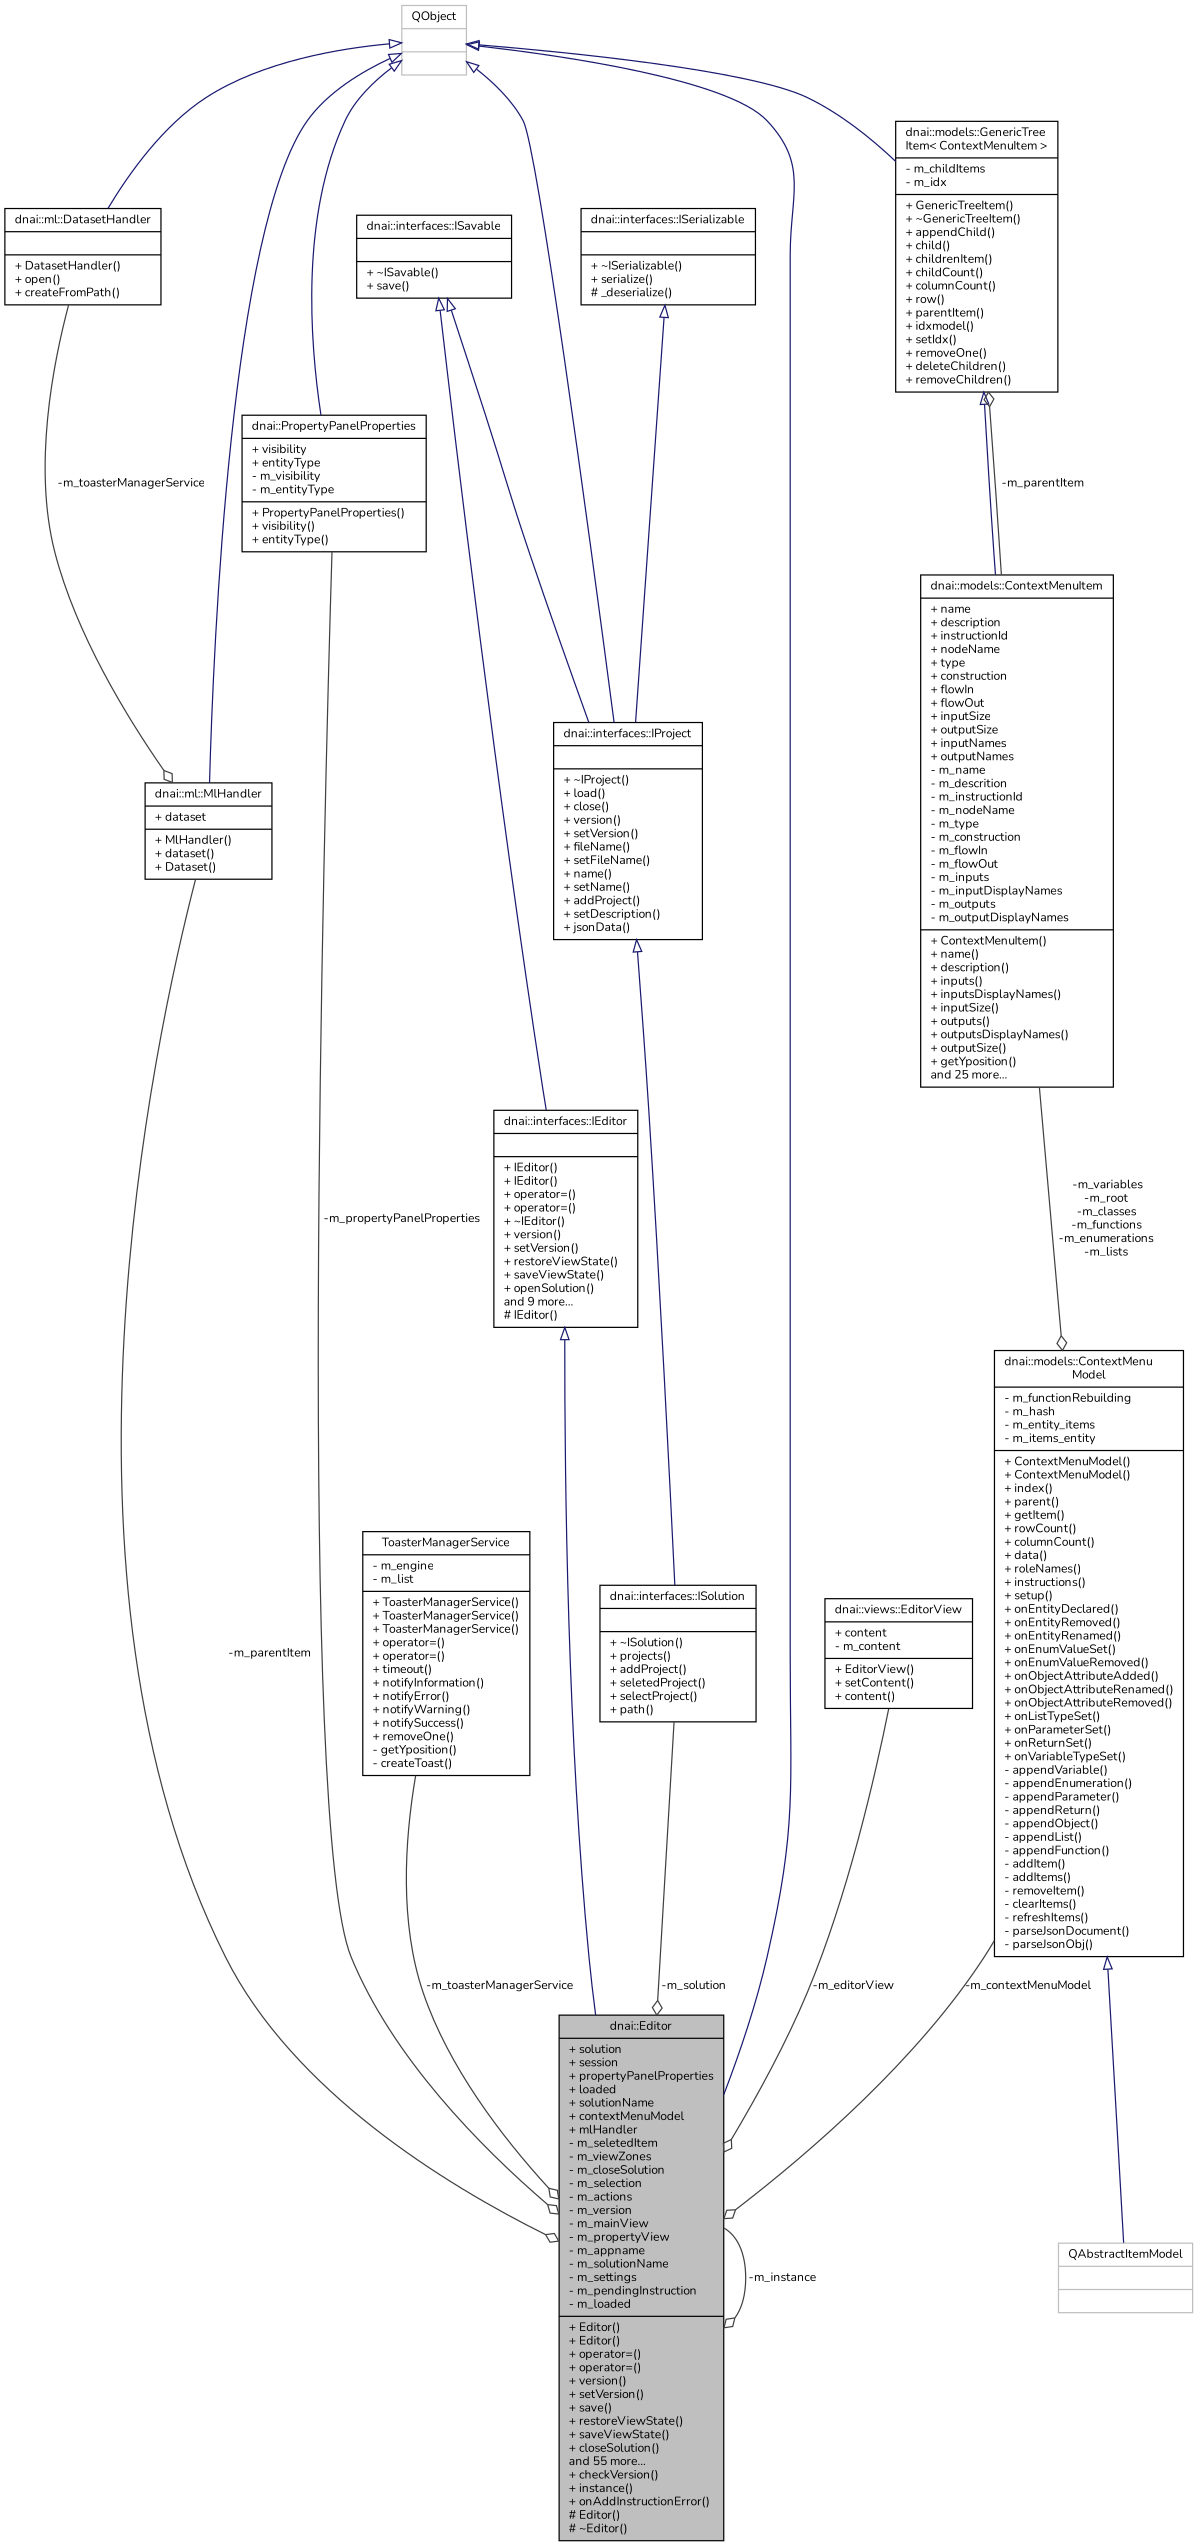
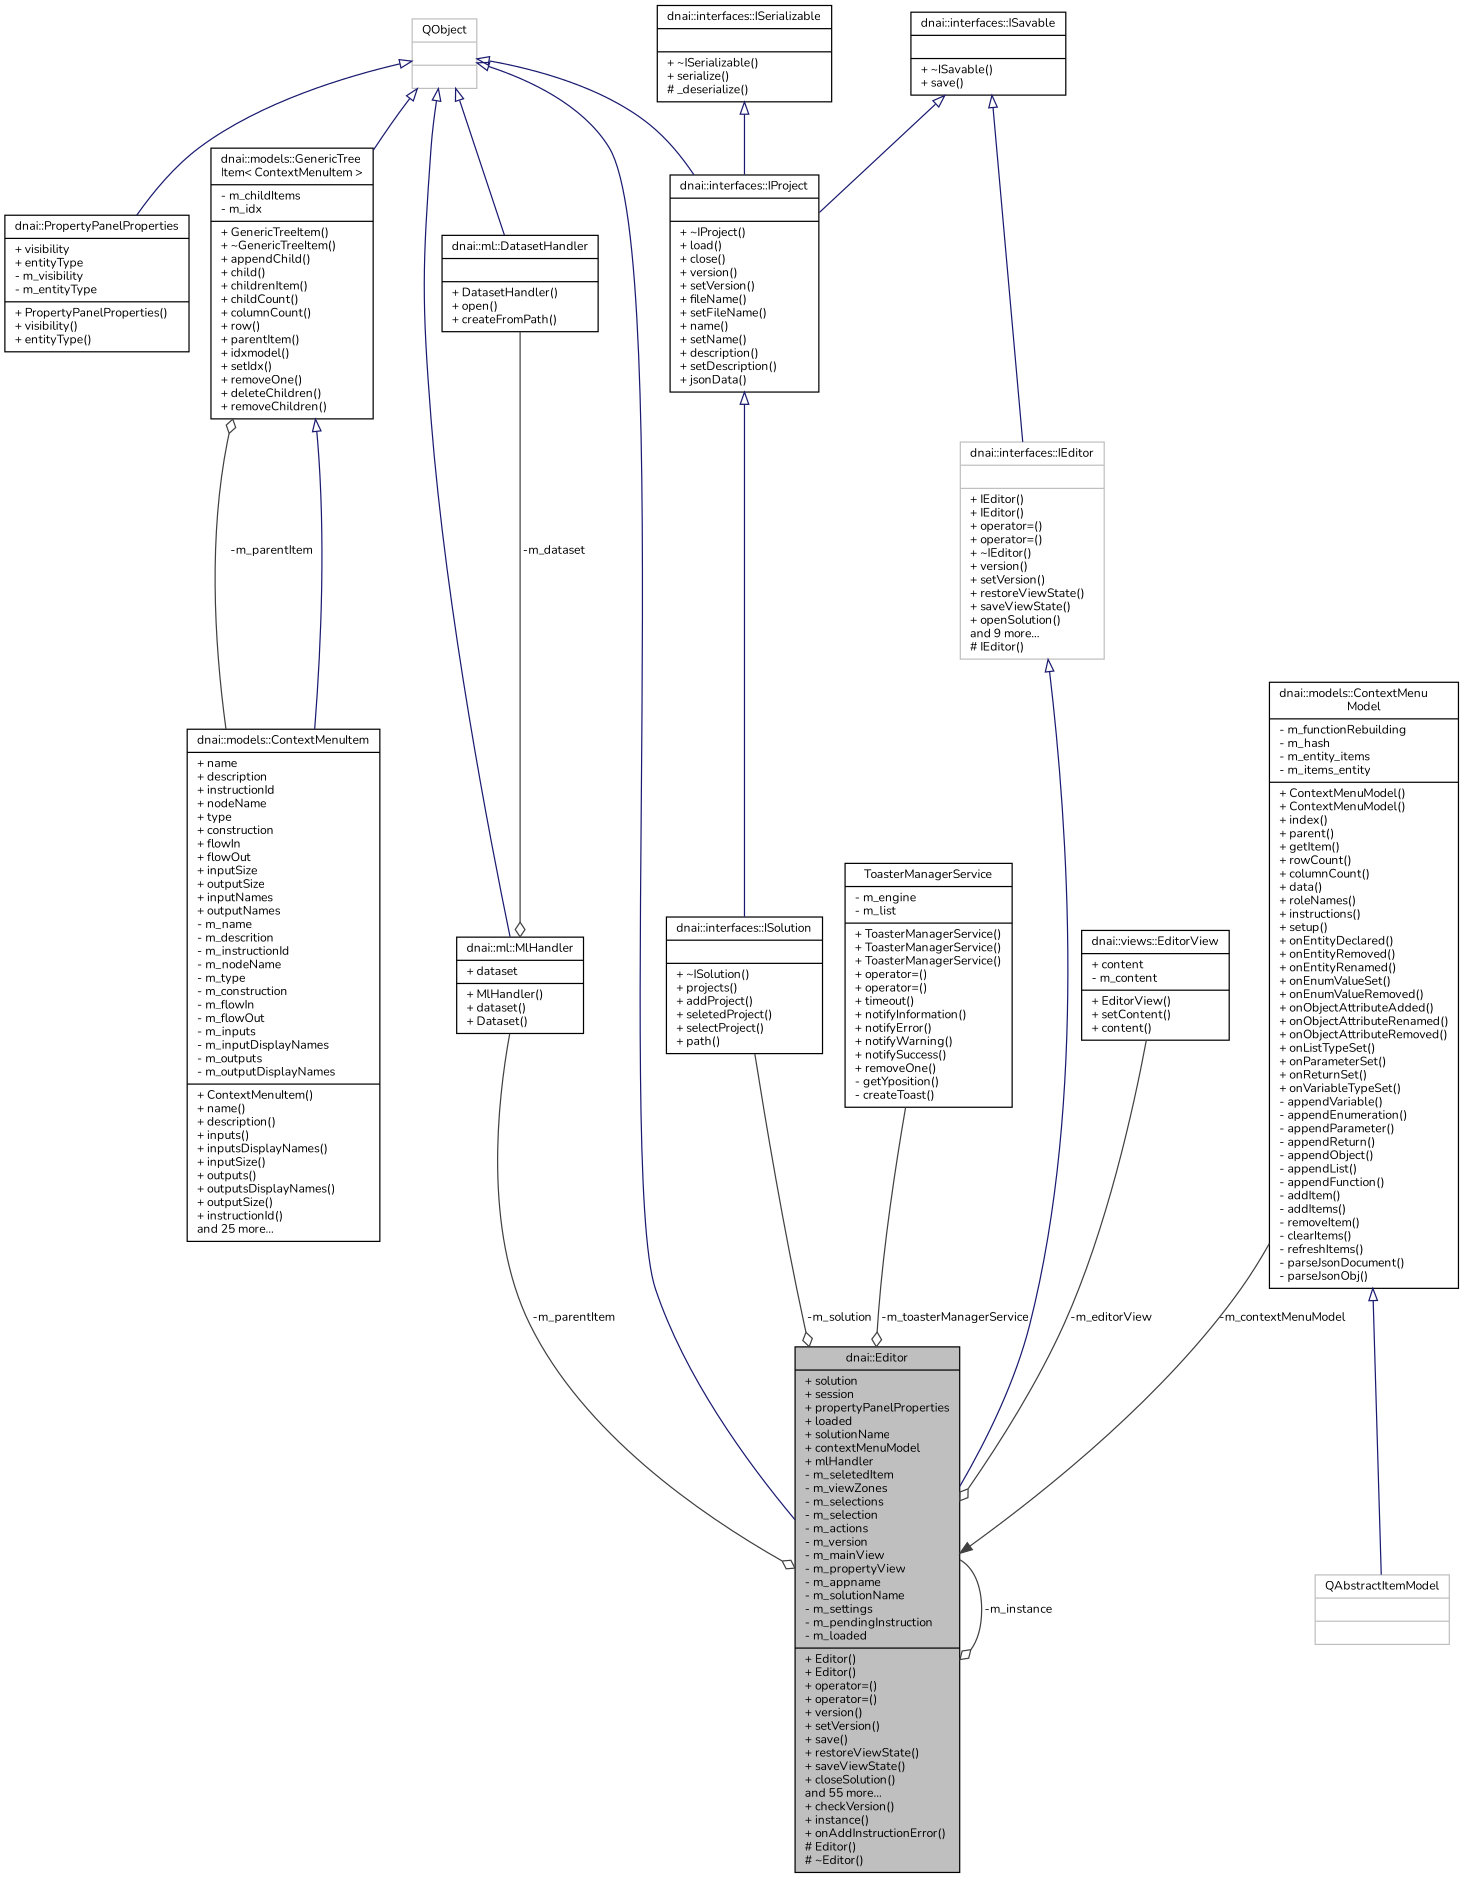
  digraph {
    fontname=Nunito
    node [color=black fillcolor=white fontname=Nunito fontsize=10 shape=record style=filled]
    edge [color=midnightblue fontname=Nunito fontsize=10 labelfontname=Helvetica labelfontsize=10 style=solid arrowtail=onormal dir=back]
-   n1 [fillcolor=grey75 fontcolor=black height=0.2 label="{dnai::Editor\n|+ solution\l+ session\l+ propertyPanelProperties\l+ loaded\l+ solutionName\l+ contextMenuModel\l+ mlHandler\l- m_seletedItem\l- m_viewZones\l- m_closeSolution\l- m_selection\l- m_actions\l- m_version\l- m_mainView\l- m_propertyView\l- m_appname\l- m_solutionName\l- m_settings\l- m_pendingInstruction\l- m_loaded\l|+ Editor()\l+ Editor()\l+ operator=()\l+ operator=()\l+ version()\l+ setVersion()\l+ save()\l+ restoreViewState()\l+ saveViewState()\l+ closeSolution()\land 55 more...\l+ checkVersion()\l+ instance()\l+ onAddInstructionError()\l# Editor()\l# ~Editor()\l}" width=0.4]
+   n1 [fillcolor=grey75 fontcolor=black height=0.2 label="{dnai::Editor\n|+ solution\l+ session\l+ propertyPanelProperties\l+ loaded\l+ solutionName\l+ contextMenuModel\l+ mlHandler\l- m_seletedItem\l- m_viewZones\l- m_selections\l- m_selection\l- m_actions\l- m_version\l- m_mainView\l- m_propertyView\l- m_appname\l- m_solutionName\l- m_settings\l- m_pendingInstruction\l- m_loaded\l|+ Editor()\l+ Editor()\l+ operator=()\l+ operator=()\l+ version()\l+ setVersion()\l+ save()\l+ restoreViewState()\l+ saveViewState()\l+ closeSolution()\land 55 more...\l+ checkVersion()\l+ instance()\l+ onAddInstructionError()\l# Editor()\l# ~Editor()\l}" width=0.4]
    n2 [color=grey75 height=0.2 label="{QObject\n||}" width=0.4]
    n3 [height=0.2 label="{dnai::ml::MlHandler\n|+ dataset\l|+ MlHandler()\l+ dataset()\l+ Dataset()\l}" width=0.4]
    n4 [height=0.2 label="{dnai::ml::DatasetHandler\n||+ DatasetHandler()\l+ open()\l+ createFromPath()\l}" width=0.4]
    n5 [height=0.2 label="{dnai::PropertyPanelProperties\n|+ visibility\l+ entityType\l- m_visibility\l- m_entityType\l|+ PropertyPanelProperties()\l+ visibility()\l+ entityType()\l}" width=0.4]
    n6 [height=0.2 label="{dnai::models::GenericTree\lItem\< ContextMenuItem \>\n|- m_childItems\l- m_idx\l|+ GenericTreeItem()\l+ ~GenericTreeItem()\l+ appendChild()\l+ child()\l+ childrenItem()\l+ childCount()\l+ columnCount()\l+ row()\l+ parentItem()\l+ idxmodel()\l+ setIdx()\l+ removeOne()\l+ deleteChildren()\l+ removeChildren()\l}" width=0.4]
-   n7 [height=0.2 label="{dnai::interfaces::IProject\n||+ ~IProject()\l+ load()\l+ close()\l+ version()\l+ setVersion()\l+ fileName()\l+ setFileName()\l+ name()\l+ setName()\l+ addProject()\l+ setDescription()\l+ jsonData()\l}" width=0.4]
-   n8 [height=0.2 label="{dnai::models::ContextMenuItem\n|+ name\l+ description\l+ instructionId\l+ nodeName\l+ type\l+ construction\l+ flowIn\l+ flowOut\l+ inputSize\l+ outputSize\l+ inputNames\l+ outputNames\l- m_name\l- m_descrition\l- m_instructionId\l- m_nodeName\l- m_type\l- m_construction\l- m_flowIn\l- m_flowOut\l- m_inputs\l- m_inputDisplayNames\l- m_outputs\l- m_outputDisplayNames\l|+ ContextMenuItem()\l+ name()\l+ description()\l+ inputs()\l+ inputsDisplayNames()\l+ inputSize()\l+ outputs()\l+ outputsDisplayNames()\l+ outputSize()\l+ getYposition()\land 25 more...\l}" width=0.4]
+   n7 [height=0.2 label="{dnai::interfaces::IProject\n||+ ~IProject()\l+ load()\l+ close()\l+ version()\l+ setVersion()\l+ fileName()\l+ setFileName()\l+ name()\l+ setName()\l+ description()\l+ setDescription()\l+ jsonData()\l}" width=0.4]
+   n8 [height=0.2 label="{dnai::models::ContextMenuItem\n|+ name\l+ description\l+ instructionId\l+ nodeName\l+ type\l+ construction\l+ flowIn\l+ flowOut\l+ inputSize\l+ outputSize\l+ inputNames\l+ outputNames\l- m_name\l- m_descrition\l- m_instructionId\l- m_nodeName\l- m_type\l- m_construction\l- m_flowIn\l- m_flowOut\l- m_inputs\l- m_inputDisplayNames\l- m_outputs\l- m_outputDisplayNames\l|+ ContextMenuItem()\l+ name()\l+ description()\l+ inputs()\l+ inputsDisplayNames()\l+ inputSize()\l+ outputs()\l+ outputsDisplayNames()\l+ outputSize()\l+ instructionId()\land 25 more...\l}" width=0.4]
    n9 [height=0.2 label="{ToasterManagerService\n|- m_engine\l- m_list\l|+ ToasterManagerService()\l+ ToasterManagerService()\l+ ToasterManagerService()\l+ operator=()\l+ operator=()\l+ timeout()\l+ notifyInformation()\l+ notifyError()\l+ notifyWarning()\l+ notifySuccess()\l+ removeOne()\l- getYposition()\l- createToast()\l}" width=0.4]
-   n10 [height=0.2 label="{dnai::interfaces::IEditor\n||+ IEditor()\l+ IEditor()\l+ operator=()\l+ operator=()\l+ ~IEditor()\l+ version()\l+ setVersion()\l+ restoreViewState()\l+ saveViewState()\l+ openSolution()\land 9 more...\l# IEditor()\l}" width=0.4]
+   n10 [color=grey75 height=0.2 label="{dnai::interfaces::IEditor\n||+ IEditor()\l+ IEditor()\l+ operator=()\l+ operator=()\l+ ~IEditor()\l+ version()\l+ setVersion()\l+ restoreViewState()\l+ saveViewState()\l+ openSolution()\land 9 more...\l# IEditor()\l}" width=0.4]
    n11 [height=0.2 label="{dnai::interfaces::ISavable\n||+ ~ISavable()\l+ save()\l}" width=0.4]
    n12 [height=0.2 label="{dnai::interfaces::ISolution\n||+ ~ISolution()\l+ projects()\l+ addProject()\l+ seletedProject()\l+ selectProject()\l+ path()\l}" width=0.4]
    n13 [height=0.2 label="{dnai::interfaces::ISerializable\n||+ ~ISerializable()\l+ serialize()\l# _deserialize()\l}" width=0.4]
    n14 [height=0.2 label="{dnai::models::ContextMenu\lModel\n|- m_functionRebuilding\l- m_hash\l- m_entity_items\l- m_items_entity\l|+ ContextMenuModel()\l+ ContextMenuModel()\l+ index()\l+ parent()\l+ getItem()\l+ rowCount()\l+ columnCount()\l+ data()\l+ roleNames()\l+ instructions()\l+ setup()\l+ onEntityDeclared()\l+ onEntityRemoved()\l+ onEntityRenamed()\l+ onEnumValueSet()\l+ onEnumValueRemoved()\l+ onObjectAttributeAdded()\l+ onObjectAttributeRenamed()\l+ onObjectAttributeRemoved()\l+ onListTypeSet()\l+ onParameterSet()\l+ onReturnSet()\l+ onVariableTypeSet()\l- appendVariable()\l- appendEnumeration()\l- appendParameter()\l- appendReturn()\l- appendObject()\l- appendList()\l- appendFunction()\l- addItem()\l- addItems()\l- removeItem()\l- clearItems()\l- refreshItems()\l- parseJsonDocument()\l- parseJsonObj()\l}" width=0.4]
    n15 [color=grey75 height=0.2 label="{QAbstractItemModel\n||}" width=0.4]
    n16 [height=0.2 label="{dnai::views::EditorView\n|+ content\l- m_content\l|+ EditorView()\l+ setContent()\l+ content()\l}" width=0.4]
    n1 -> n1 [arrowhead=odiamond color=grey25 label=" -m_instance" arrowtail="" dir=""]
    n2 -> n1
    n2 -> n3
    n2 -> n4
    n2 -> n5
    n2 -> n6
    n2 -> n7
    n3 -> n1 [arrowhead=odiamond color=grey25 label=" -m_parentItem" arrowtail="" dir=""]
-   n4 -> n3 [arrowhead=odiamond color=grey25 label=" -m_toasterManagerService" arrowtail="" dir=""]
-   n5 -> n1 [arrowhead=odiamond color=grey25 label=" -m_propertyPanelProperties" arrowtail="" dir=""]
+   n4 -> n3 [arrowhead=odiamond color=grey25 label=" -m_dataset" arrowtail="" dir=""]
    n6 -> n8
    n7 -> n12
    n8 -> n6 [arrowhead=odiamond color=grey25 label=" -m_parentItem" arrowtail="" dir=""]
-   n8 -> n14 [arrowhead=odiamond color=grey25 label=" -m_variables\n-m_root\n-m_classes\n-m_functions\n-m_enumerations\n-m_lists" arrowtail="" dir=""]
    n9 -> n1 [arrowhead=odiamond color=grey25 label=" -m_toasterManagerService" arrowtail="" dir=""]
    n10 -> n1
    n11 -> n7
    n11 -> n10
    n12 -> n1 [arrowhead=odiamond color=grey25 label=" -m_solution" arrowtail="" dir=""]
    n13 -> n7
-   n14 -> n1 [arrowhead=odiamond color=grey25 label=" -m_contextMenuModel" arrowtail="" dir=""]
+   n14 -> n1 [arrowhead=normal color=grey25 label=" -m_contextMenuModel" arrowtail="" dir=""]
    n14 -> n15
    n16 -> n1 [arrowhead=odiamond color=grey25 label=" -m_editorView" arrowtail="" dir=""]
  }
